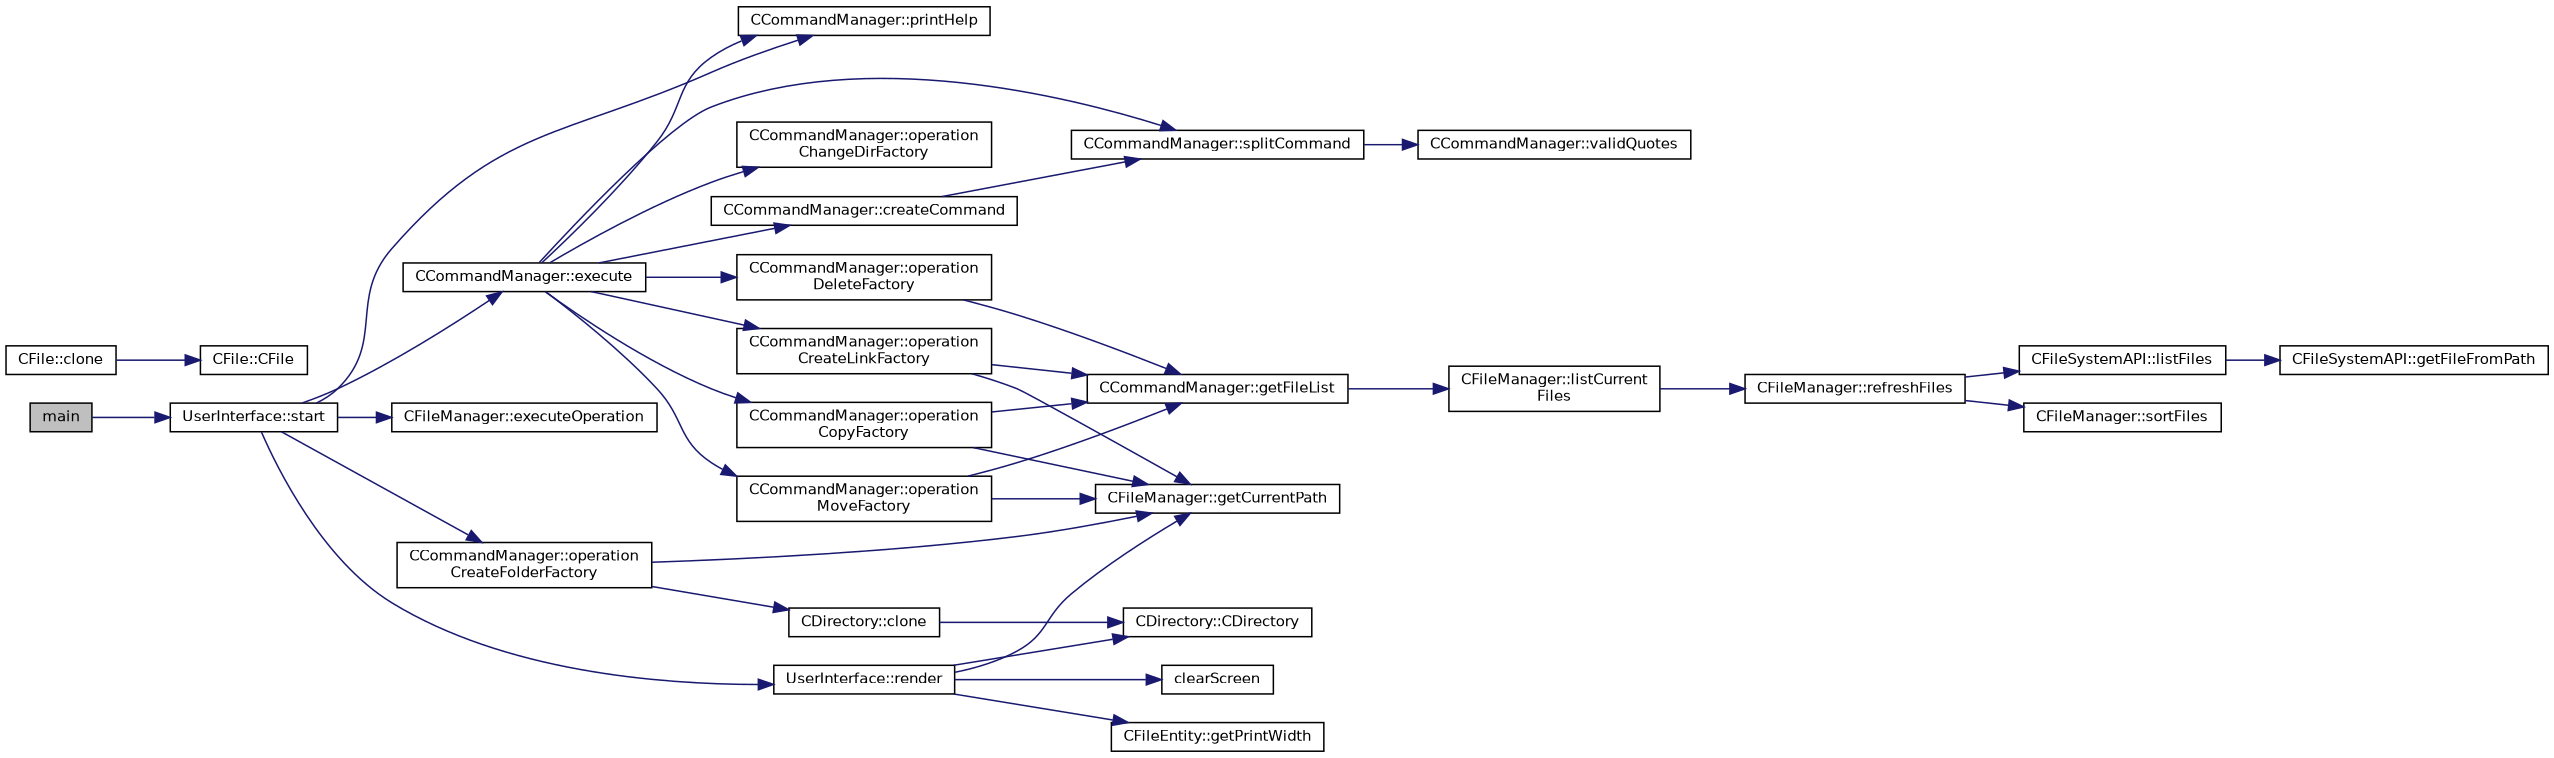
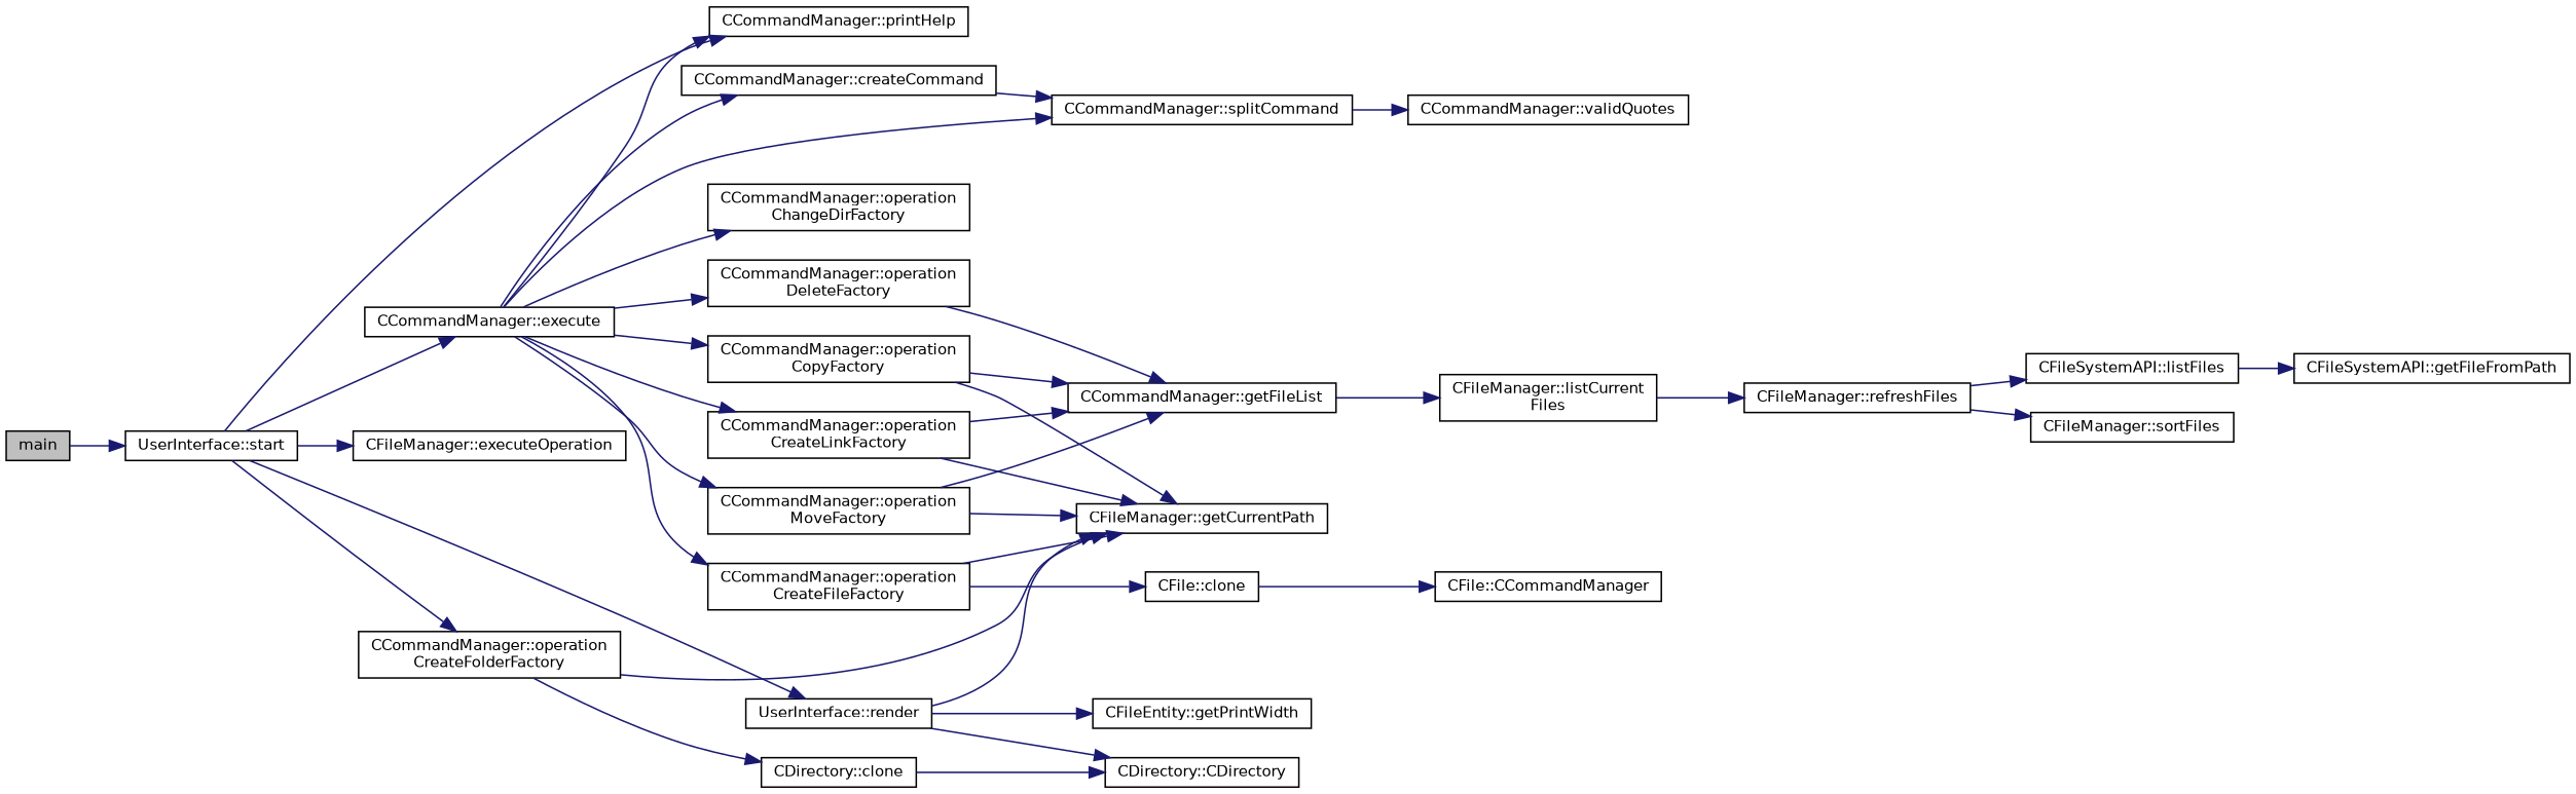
  digraph {
    rankdir=LR
    node [color=black fillcolor=white fontname=Helvetica fontsize=10 shape=record style=filled]
    edge [color=midnightblue fontname=Helvetica fontsize=10 labelfontname=Helvetica labelfontsize=10 style=solid]
    n1 [fillcolor=grey75 fontcolor=black height=0.2 label=main width=0.4]
    n2 [height=0.2 label="UserInterface::start" width=0.4]
    n3 [height=0.2 label="CCommandManager::execute" width=0.4]
    n4 [height=0.2 label="CCommandManager::printHelp" width=0.4]
    n5 [height=0.2 label="CFileManager::executeOperation" width=0.4]
    n6 [height=0.2 label="UserInterface::render" width=0.4]
    n7 [height=0.2 label="CCommandManager::operation\lCreateFolderFactory" width=0.4]
    n8 [height=0.2 label="CCommandManager::createCommand" width=0.4]
    n9 [height=0.2 label="CCommandManager::splitCommand" width=0.4]
    n10 [height=0.2 label="CCommandManager::operation\lChangeDirFactory" width=0.4]
    n11 [height=0.2 label="CCommandManager::operation\lCopyFactory" width=0.4]
+   n12 [height=0.2 label="CCommandManager::operation\lCreateFileFactory" width=0.4]
    n13 [height=0.2 label="CCommandManager::operation\lCreateLinkFactory" width=0.4]
    n14 [height=0.2 label="CCommandManager::operation\lDeleteFactory" width=0.4]
    n15 [height=0.2 label="CCommandManager::operation\lMoveFactory" width=0.4]
    n16 [height=0.2 label="CFileManager::getCurrentPath" width=0.4]
    n17 [height=0.2 label="CDirectory::CDirectory" width=0.4]
-   n18 [height=0.2 label=clearScreen width=0.4]
    n19 [height=0.2 label="CFileEntity::getPrintWidth" width=0.4]
    n20 [height=0.2 label="CCommandManager::validQuotes" width=0.4]
    n21 [height=0.2 label="CCommandManager::getFileList" width=0.4]
    n22 [height=0.2 label="CFile::clone" width=0.4]
    n23 [height=0.2 label="CDirectory::clone" width=0.4]
    n24 [height=0.2 label="CFileManager::listCurrent\lFiles" width=0.4]
    n25 [height=0.2 label="CFileManager::refreshFiles" width=0.4]
    n26 [height=0.2 label="CFileSystemAPI::listFiles" width=0.4]
    n27 [height=0.2 label="CFileManager::sortFiles" width=0.4]
    n28 [height=0.2 label="CFileSystemAPI::getFileFromPath" width=0.4]
-   n29 [height=0.2 label="CFile::CFile" width=0.4]
+   n29 [height=0.2 label="CFile::CCommandManager" width=0.4]
    n1 -> n2
    n2 -> n3
    n2 -> n4
    n2 -> n5
    n2 -> n6
    n2 -> n7
    n3 -> n4
    n3 -> n8
    n3 -> n9
    n3 -> n10
    n3 -> n11
+   n3 -> n12
    n3 -> n13
    n3 -> n14
    n3 -> n15
    n6 -> n16
    n6 -> n17
-   n6 -> n18
    n6 -> n19
    n7 -> n16
    n7 -> n23
    n8 -> n9
    n9 -> n20
    n11 -> n16
    n11 -> n21
+   n12 -> n16
+   n12 -> n22
    n13 -> n16
    n13 -> n21
    n14 -> n21
    n15 -> n16
    n15 -> n21
    n21 -> n24
    n22 -> n29
    n23 -> n17
    n24 -> n25
    n25 -> n26
    n25 -> n27
    n26 -> n28
  }
